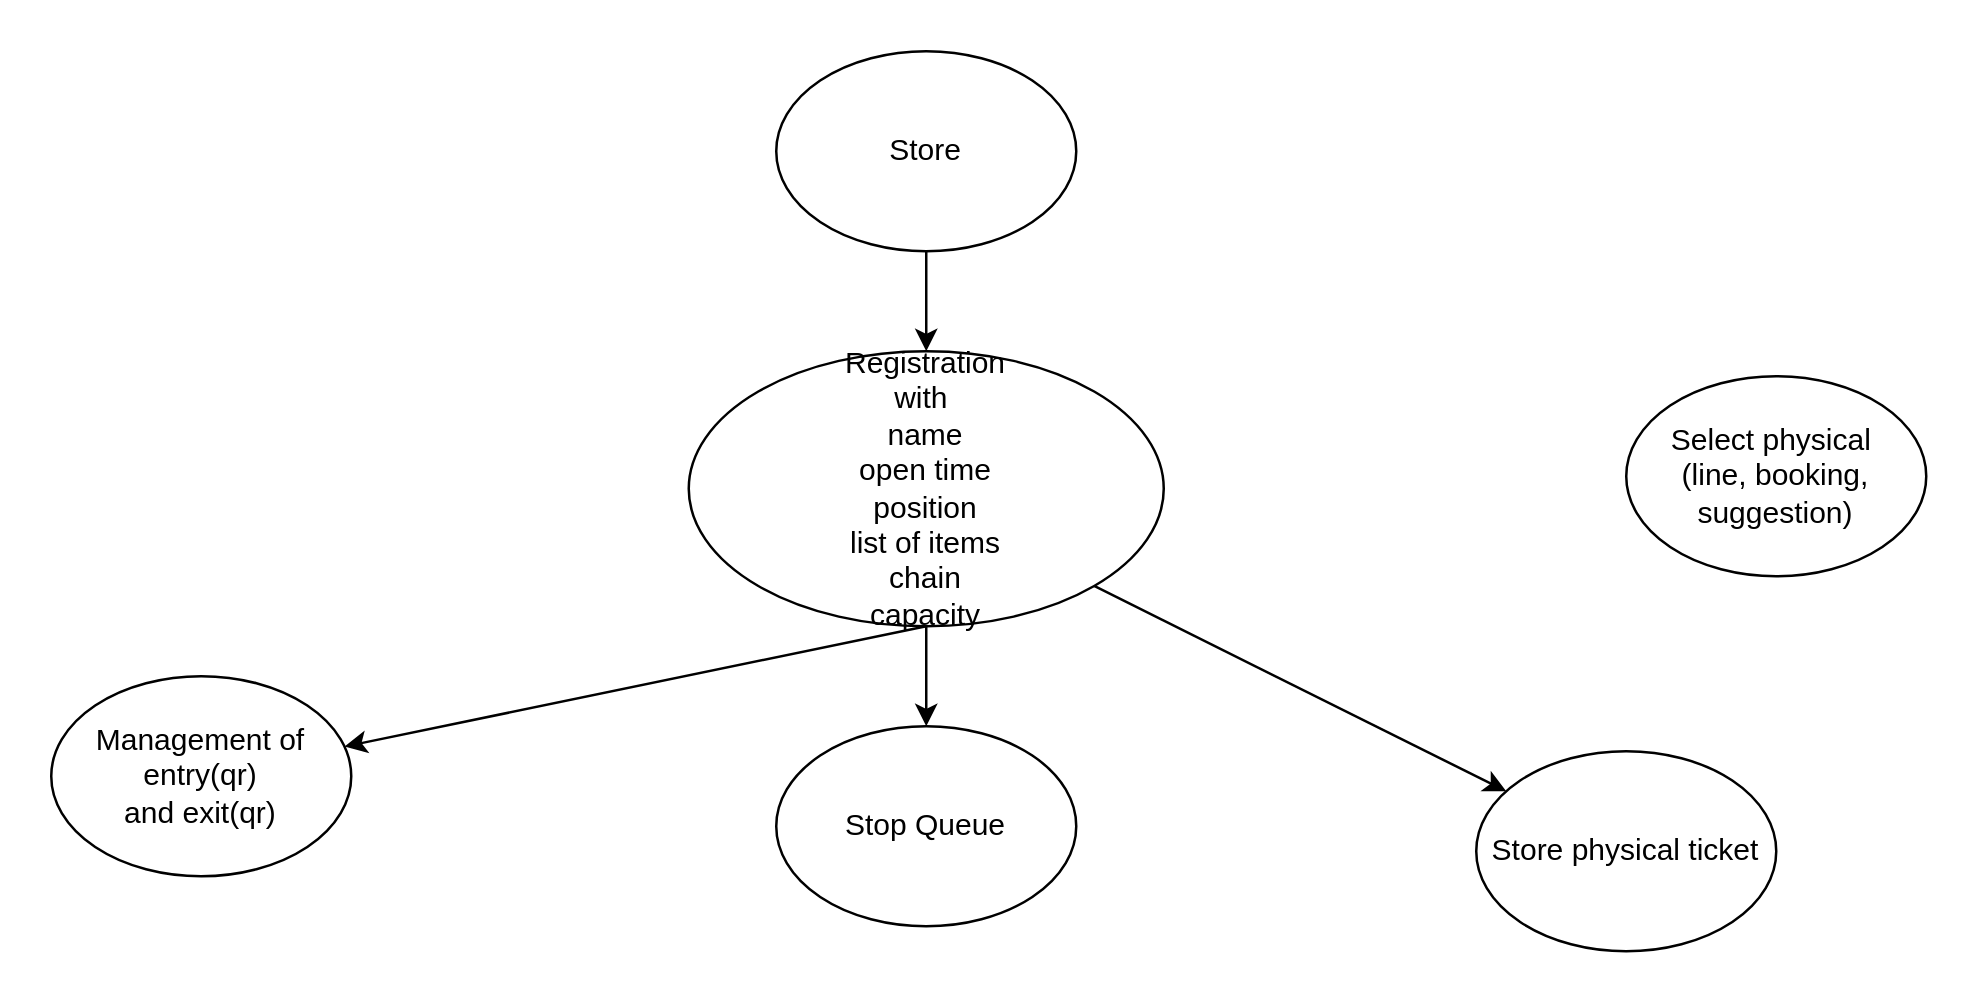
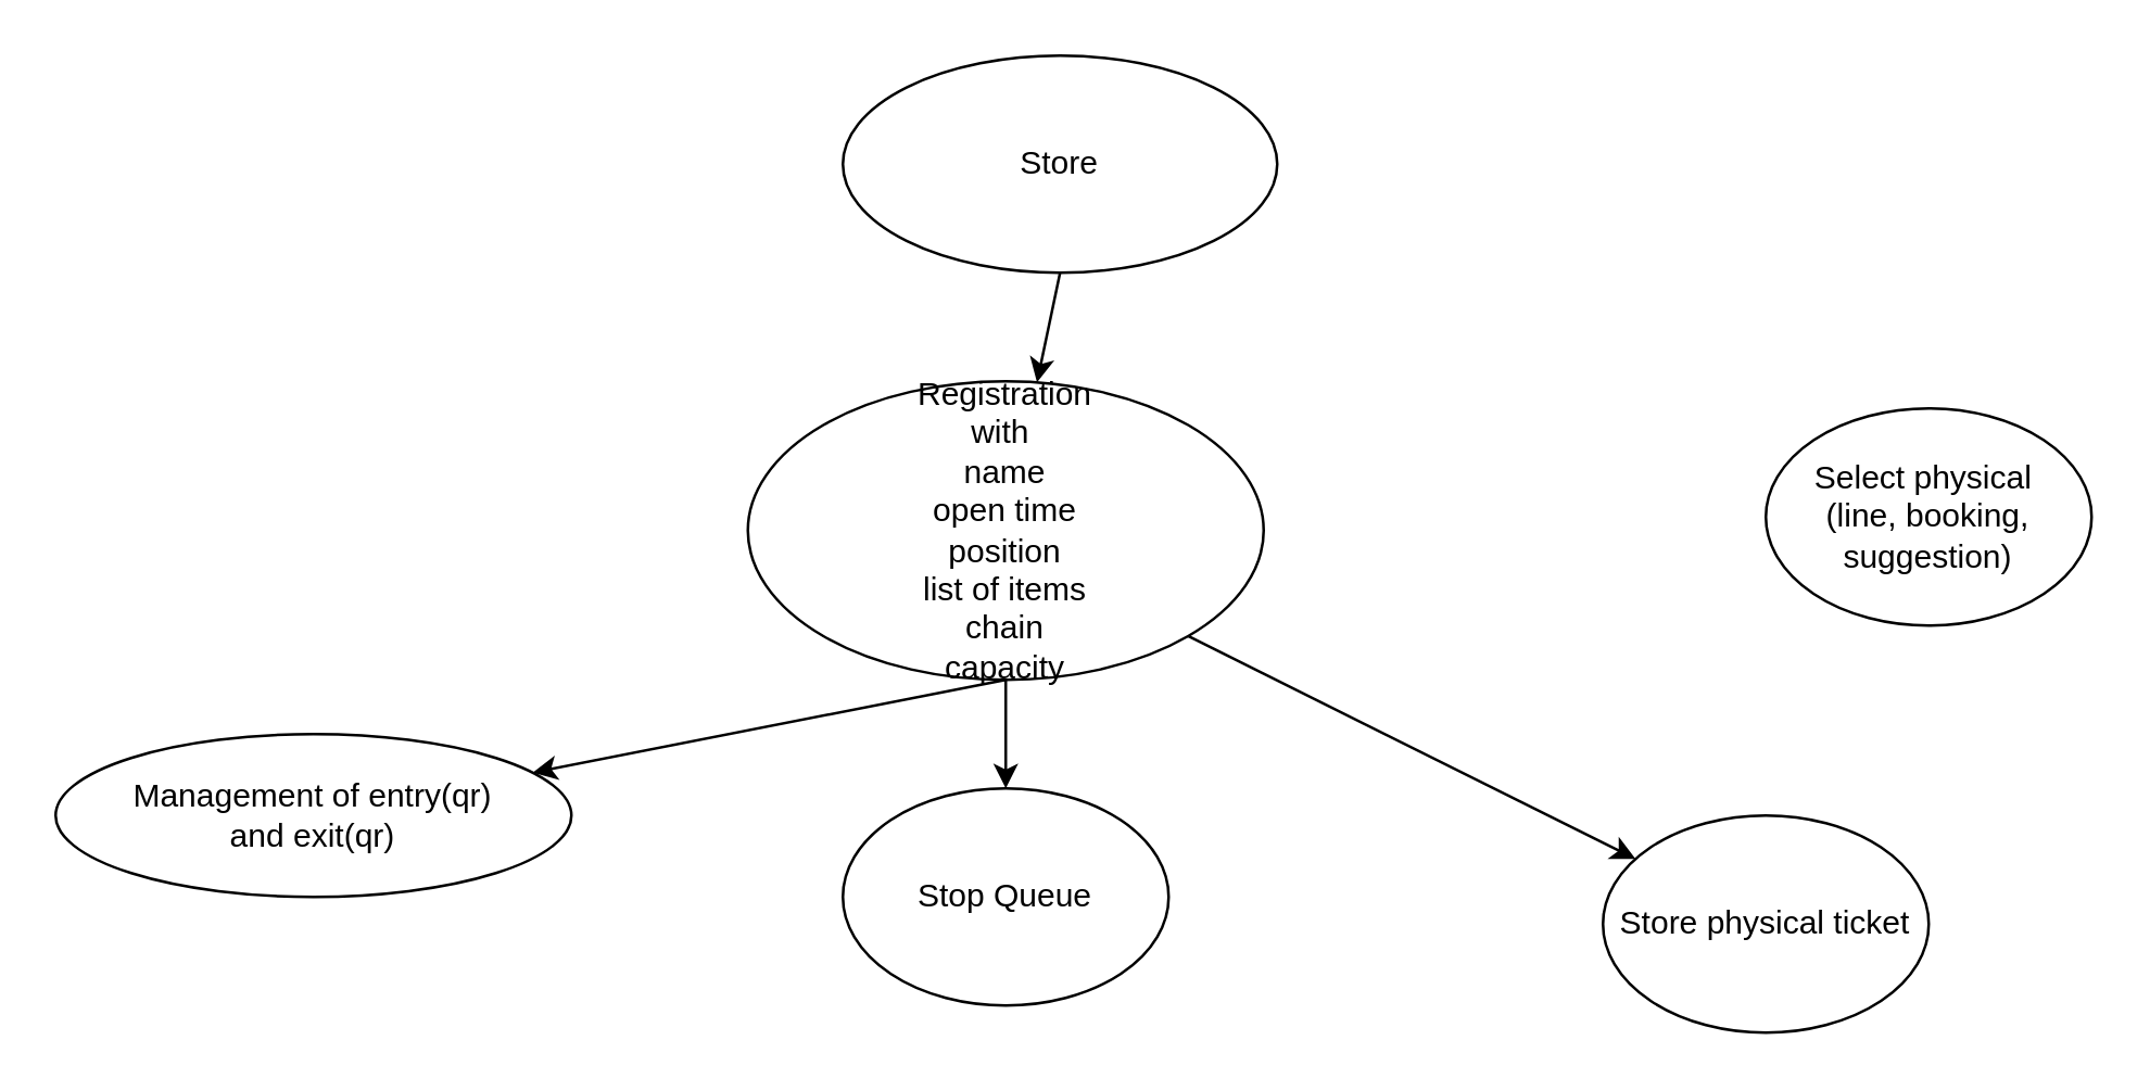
  <mxCell id="0" />
  <mxCell id="1" parent="0" />
  <mxCell id="2" style="edgeStyle=none;rounded=0;orthogonalLoop=1;jettySize=auto;html=1;exitX=0.5;exitY=1;exitDx=0;exitDy=0;" edge="1" parent="1" source="3" target="7"><mxGeometry relative="1" as="geometry"><mxPoint x="370" y="210" as="targetPoint" /></mxGeometry></mxCell>
- <mxCell id="3" value="Store" style="ellipse;whiteSpace=wrap;html=1;" vertex="1" parent="1"><mxGeometry x="310" y="20" width="120" height="80" as="geometry" /></mxCell>
+ <mxCell id="3" value="Store" style="ellipse;whiteSpace=wrap;html=1;" vertex="1" parent="1"><mxGeometry x="310" y="20" width="160" height="80" as="geometry" /></mxCell>
  <mxCell id="4" style="edgeStyle=none;rounded=0;orthogonalLoop=1;jettySize=auto;html=1;exitX=0.5;exitY=1;exitDx=0;exitDy=0;" edge="1" parent="1" source="7" target="9"><mxGeometry relative="1" as="geometry"><mxPoint x="370" y="310" as="targetPoint" /></mxGeometry></mxCell>
  <mxCell id="5" style="edgeStyle=none;rounded=0;orthogonalLoop=1;jettySize=auto;html=1;exitX=0.5;exitY=1;exitDx=0;exitDy=0;" edge="1" parent="1" source="7" target="10"><mxGeometry relative="1" as="geometry" /></mxCell>
  <mxCell id="6" style="edgeStyle=none;rounded=0;orthogonalLoop=1;jettySize=auto;html=1;exitX=1;exitY=1;exitDx=0;exitDy=0;" edge="1" parent="1" source="7" target="11"><mxGeometry relative="1" as="geometry"><mxPoint x="590" y="290" as="targetPoint" /></mxGeometry></mxCell>
  <mxCell id="7" value="Registration&lt;br&gt;with&amp;nbsp;&lt;br&gt;name&lt;br&gt;open time&lt;br&gt;position&lt;br&gt;list of items&lt;br&gt;&amp;nbsp;chain&amp;nbsp;&lt;br&gt;capacity" style="ellipse;whiteSpace=wrap;html=1;" vertex="1" parent="1"><mxGeometry x="275" y="140" width="190" height="110" as="geometry" /></mxCell>
  <mxCell id="8" value="Select physical&amp;nbsp;&lt;br&gt;(line, booking, suggestion)" style="ellipse;whiteSpace=wrap;html=1;" vertex="1" parent="1"><mxGeometry x="650" y="150" width="120" height="80" as="geometry" /></mxCell>
- <mxCell id="9" value="Management of entry(qr)&lt;br&gt;and exit(qr)" style="ellipse;whiteSpace=wrap;html=1;" vertex="1" parent="1"><mxGeometry x="20" y="270" width="120" height="80" as="geometry" /></mxCell>
+ <mxCell id="9" value="Management of entry(qr)&lt;br&gt;and exit(qr)" style="ellipse;whiteSpace=wrap;html=1;" vertex="1" parent="1"><mxGeometry x="20" y="270" width="190" height="60" as="geometry" /></mxCell>
  <mxCell id="10" value="Stop Queue" style="ellipse;whiteSpace=wrap;html=1;" vertex="1" parent="1"><mxGeometry x="310" y="290" width="120" height="80" as="geometry" /></mxCell>
  <mxCell id="11" value="Store physical ticket" style="ellipse;whiteSpace=wrap;html=1;" vertex="1" parent="1"><mxGeometry x="590" y="300" width="120" height="80" as="geometry" /></mxCell>
